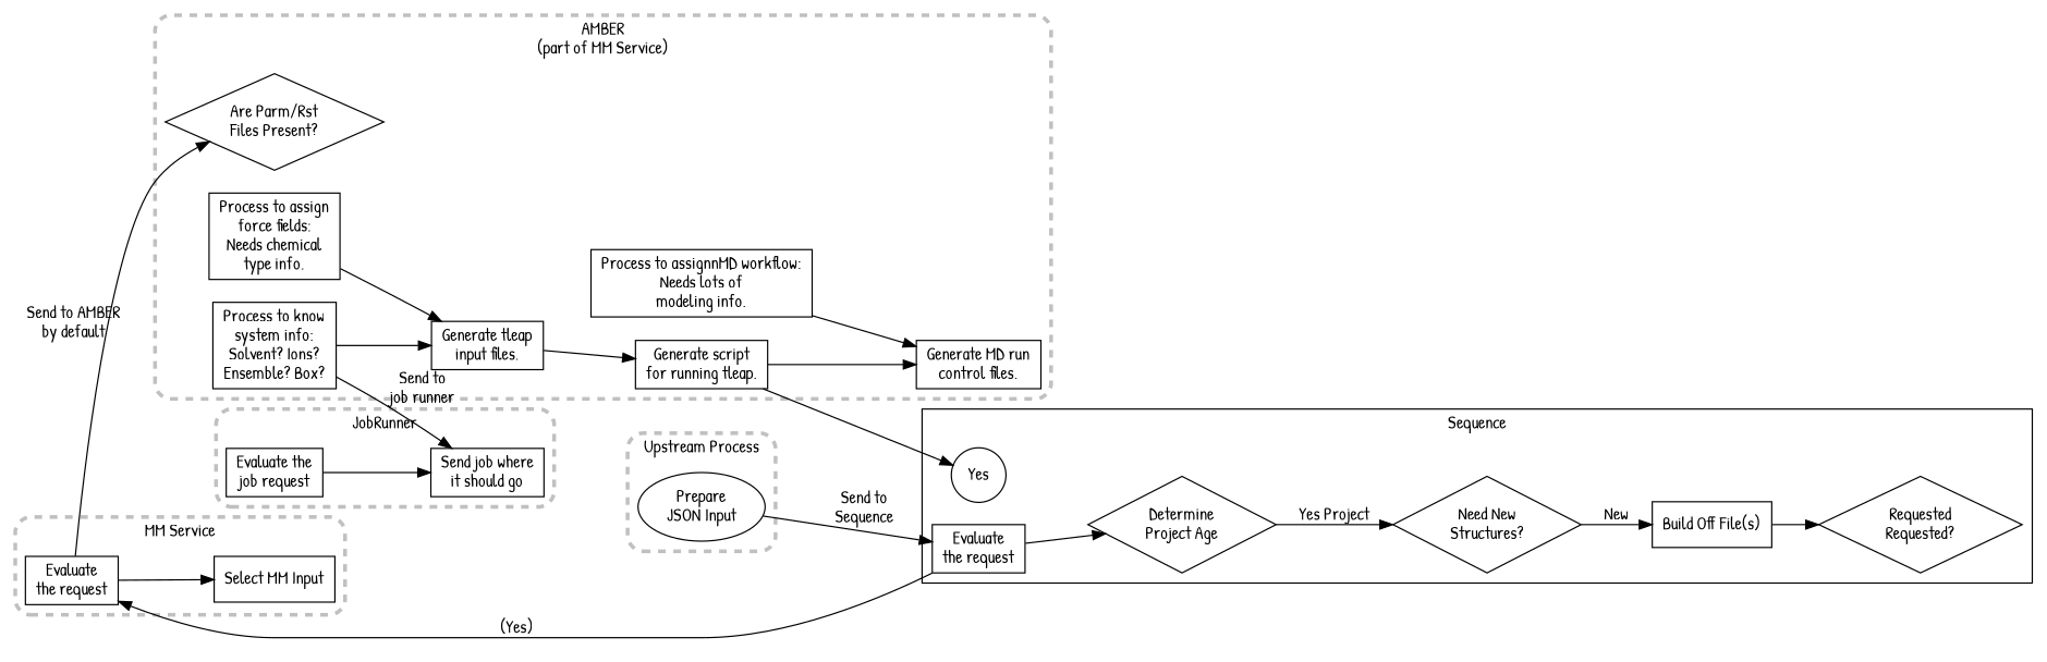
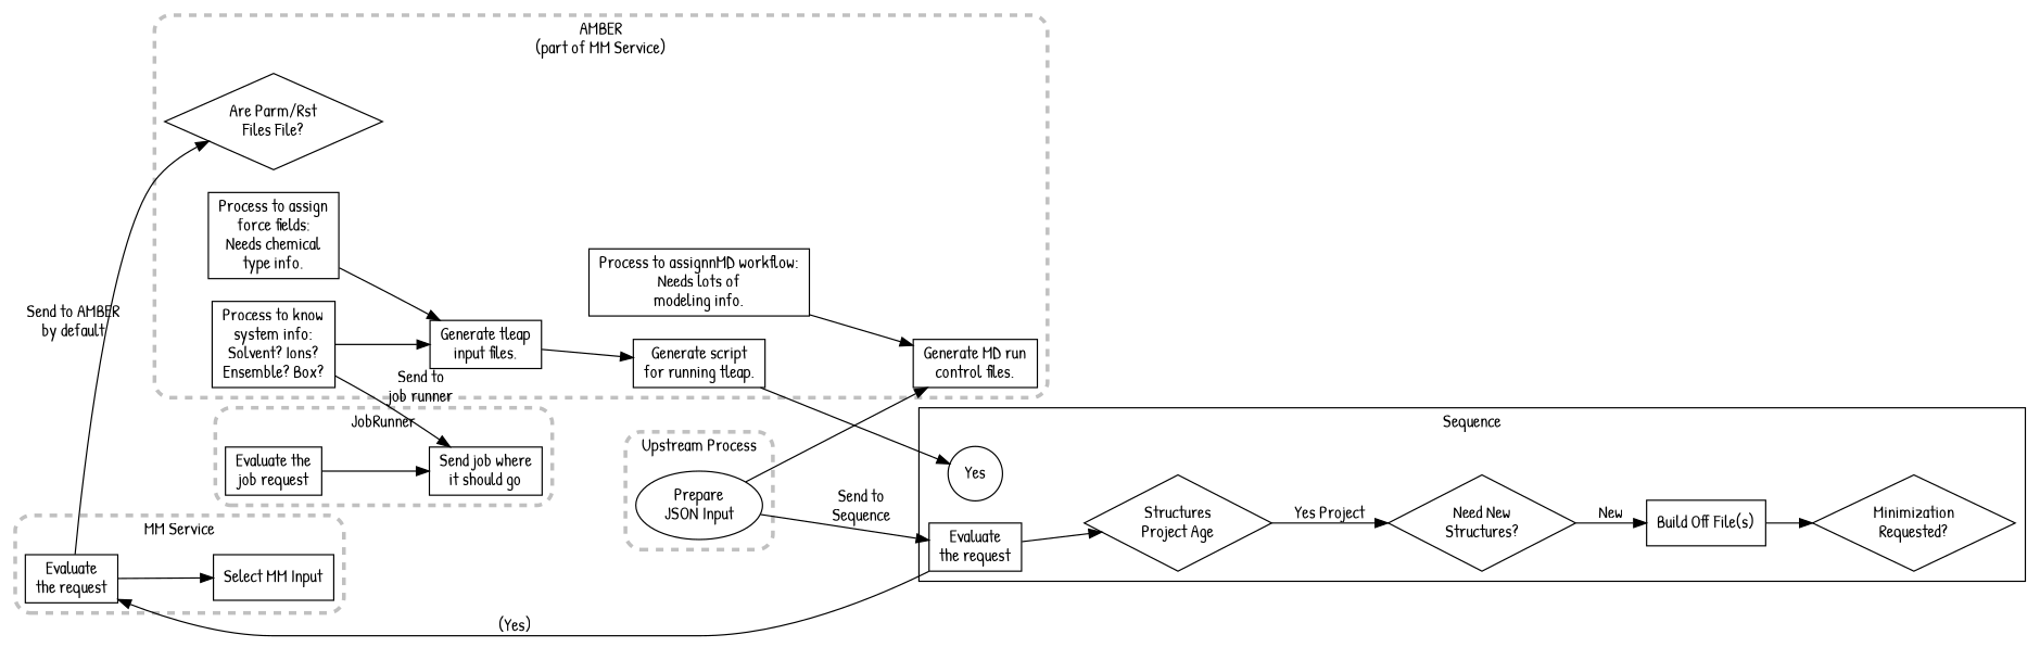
  digraph {
    compound=true
    fontname="Patrick Hand"
    rankdir=LR
    node [fontName=Helvetica fontname="Patrick Hand" labelFontSize=12 shape=rect]
    edge [fontname="Patrick Hand" labelfontname=Helvetica labelfontsize=12 splines=false]
    n1 [label="Prepare\nJSON Input" shape=oval]
    n2 [label="Evaluate\nthe request"]
-   n3 [label="Determine\nProject Age" shape=diamond]
+   n3 [label="Structures\nProject Age" shape=diamond]
    n4 [label="Need New\nStructures?" shape=diamond]
    n5 [label="Build Off File(s)"]
-   n6 [label="Requested\nRequested?" shape=diamond]
+   n6 [label="Minimization\nRequested?" shape=diamond]
    n7 [label=Yes shape=circle]
    n8 [label="Evaluate\nthe request"]
    n9 [label="Select MM Input"]
-   n10 [label="Are Parm/Rst\nFiles Present?" shape=diamond]
+   n10 [label="Are Parm/Rst\nFiles File?" shape=diamond]
    n11 [label="Generate tleap\ninput files."]
    n12 [label="Generate script\nfor running tleap."]
    n13 [label="Generate MD run\ncontrol files."]
    n14 [label="Process to assign\nforce fields:\nNeeds chemical\ntype info."]
    n15 [label="Process to know\nsystem info:\nSolvent? Ions?\nEnsemble? Box?"]
    n16 [label="Process to assignnMD workflow:\nNeeds lots of\nmodeling info."]
    n17 [label="Evaluate the\njob request"]
    n18 [label="Send job where\nit should go"]
    subgraph cluster_1 {
      color=gray
      label="Upstream Process"
      penwidth=3
      shape=rect
      style="dashed, rounded"
      n1
    }
    subgraph cluster_2 {
      label=Sequence
      n2
      n3
      n4
      n5
      n6
      n7
    }
    subgraph cluster_3 {
      color=gray
      label="MM Service"
      penwidth=3
      shape=rect
      style="dashed, rounded"
      n8
      n9
    }
    subgraph cluster_4 {
      color=gray
      label="AMBER\n(part of MM Service)"
      penwidth=3
      shape=rect
      style="dashed, rounded"
      n10
      n11
      n12
      n13
      n14
      n15
      n16
    }
    subgraph cluster_5 {
      color=gray
      label=JobRunner
      penwidth=3
      shape=rect
      style="dashed, rounded"
      n17
      n18
    }
    n1 -> n2 [label="Send to\nSequence"]
    n2 -> n3
    n2 -> n8 [xlabel="(Yes)"]
    n3 -> n4 [label="Yes Project"]
    n4 -> n5 [label=New]
    n5 -> n6
    n8 -> n9
    n8 -> n10 [xlabel="Send to AMBER\nby default"]
    n11 -> n12
    n12 -> n7
-   n12 -> n13
+   n1 -> n13
    n14 -> n11
    n15 -> n11
    n15 -> n18 [xlabel="Send to\njob runner"]
    n16 -> n13
    n17 -> n18
  }
